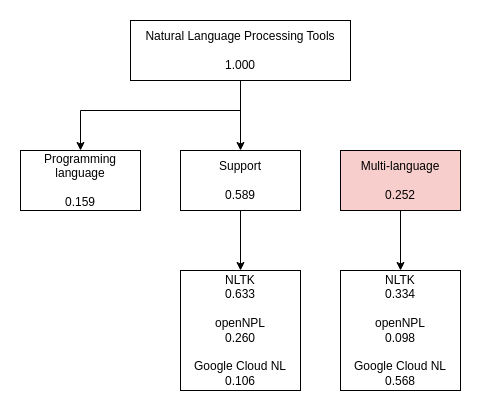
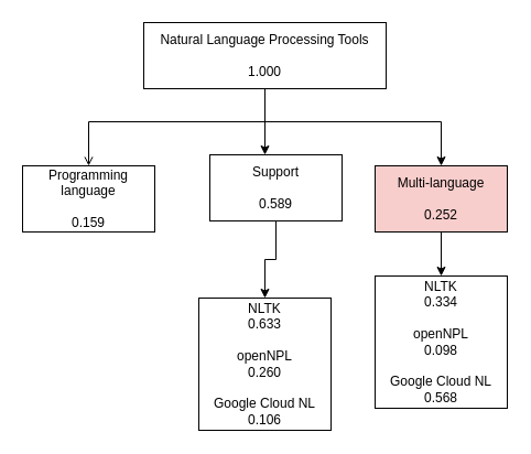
  <mxCell id="0" />
  <mxCell id="1" parent="0" />
  <mxCell id="2" style="edgeStyle=orthogonalEdgeStyle;rounded=0;orthogonalLoop=1;jettySize=auto;html=1;" parent="1" source="5" target="9" edge="1"><mxGeometry relative="1" as="geometry"><Array as="points"><mxPoint x="240" y="60" /><mxPoint x="240" y="60" /></Array></mxGeometry></mxCell>
- <mxCell id="4" style="edgeStyle=orthogonalEdgeStyle;rounded=0;orthogonalLoop=1;jettySize=auto;html=1;" parent="1" source="5" target="10" edge="1"><mxGeometry relative="1" as="geometry"><Array as="points"><mxPoint x="240" y="110" /><mxPoint x="80" y="110" /></Array></mxGeometry></mxCell>
+ <mxCell id="3" style="edgeStyle=orthogonalEdgeStyle;rounded=0;orthogonalLoop=1;jettySize=auto;html=1;" parent="1" source="5" target="7" edge="1"><mxGeometry relative="1" as="geometry"><Array as="points"><mxPoint x="240" y="110" /><mxPoint x="400" y="110" /></Array></mxGeometry></mxCell>
+ <mxCell id="4" style="edgeStyle=orthogonalEdgeStyle;rounded=0;orthogonalLoop=1;jettySize=auto;html=1;endArrow=open;" parent="1" source="5" target="10" edge="1"><mxGeometry relative="1" as="geometry"><Array as="points"><mxPoint x="240" y="110" /><mxPoint x="80" y="110" /></Array></mxGeometry></mxCell>
  <mxCell id="5" value="Natural Language Processing Tools&lt;br&gt;&lt;br&gt;1.000" style="rounded=0;whiteSpace=wrap;html=1;" parent="1" vertex="1"><mxGeometry x="130" y="20" width="220" height="60" as="geometry" /></mxCell>
  <mxCell id="6" value="" style="edgeStyle=orthogonalEdgeStyle;rounded=0;orthogonalLoop=1;jettySize=auto;html=1;" parent="1" source="7" target="12" edge="1"><mxGeometry relative="1" as="geometry"><mxPoint x="400" y="270" as="targetPoint" /></mxGeometry></mxCell>
  <mxCell id="7" value="Multi-language&lt;br&gt;&lt;br&gt;0.252" style="rounded=0;whiteSpace=wrap;html=1;fillColor=#f8cecc;" parent="1" vertex="1"><mxGeometry x="340" y="150" width="120" height="60" as="geometry" /></mxCell>
  <mxCell id="8" value="" style="edgeStyle=orthogonalEdgeStyle;rounded=0;orthogonalLoop=1;jettySize=auto;html=1;" parent="1" source="9" target="11" edge="1"><mxGeometry relative="1" as="geometry"><mxPoint x="240" y="270" as="targetPoint" /></mxGeometry></mxCell>
- <mxCell id="9" value="Support&lt;br&gt;&lt;br&gt;0.589" style="rounded=0;whiteSpace=wrap;html=1;" parent="1" vertex="1"><mxGeometry x="180" y="150" width="120" height="60" as="geometry" /></mxCell>
+ <mxCell id="9" value="Support&lt;br&gt;&lt;br&gt;0.589" style="rounded=0;whiteSpace=wrap;html=1;" parent="1" vertex="1"><mxGeometry x="190" y="140" width="120" height="60" as="geometry" /></mxCell>
  <mxCell id="10" value="Programming language&lt;br&gt;&lt;br&gt;0.159" style="rounded=0;whiteSpace=wrap;html=1;" parent="1" vertex="1"><mxGeometry x="20" y="150" width="120" height="60" as="geometry" /></mxCell>
  <mxCell id="11" value="NLTK&lt;br&gt;0.633&lt;br&gt;&lt;br&gt;openNPL&lt;br&gt;0.260&lt;br&gt;&lt;br&gt;Google Cloud NL&lt;br&gt;0.106" style="rounded=0;whiteSpace=wrap;html=1;" parent="1" vertex="1"><mxGeometry x="180" y="270" width="120" height="120" as="geometry" /></mxCell>
- <mxCell id="12" value="NLTK&lt;br&gt;0.334&lt;br&gt;&lt;br&gt;openNPL&lt;br&gt;0.098&lt;br&gt;&lt;br&gt;Google Cloud NL&lt;br&gt;0.568" style="rounded=0;whiteSpace=wrap;html=1;" parent="1" vertex="1"><mxGeometry x="340" y="270" width="120" height="120" as="geometry" /></mxCell>
+ <mxCell id="12" value="NLTK&lt;br&gt;0.334&lt;br&gt;&lt;br&gt;openNPL&lt;br&gt;0.098&lt;br&gt;&lt;br&gt;Google Cloud NL&lt;br&gt;0.568" style="rounded=0;whiteSpace=wrap;html=1;" parent="1" vertex="1"><mxGeometry x="340" y="250" width="120" height="120" as="geometry" /></mxCell>
